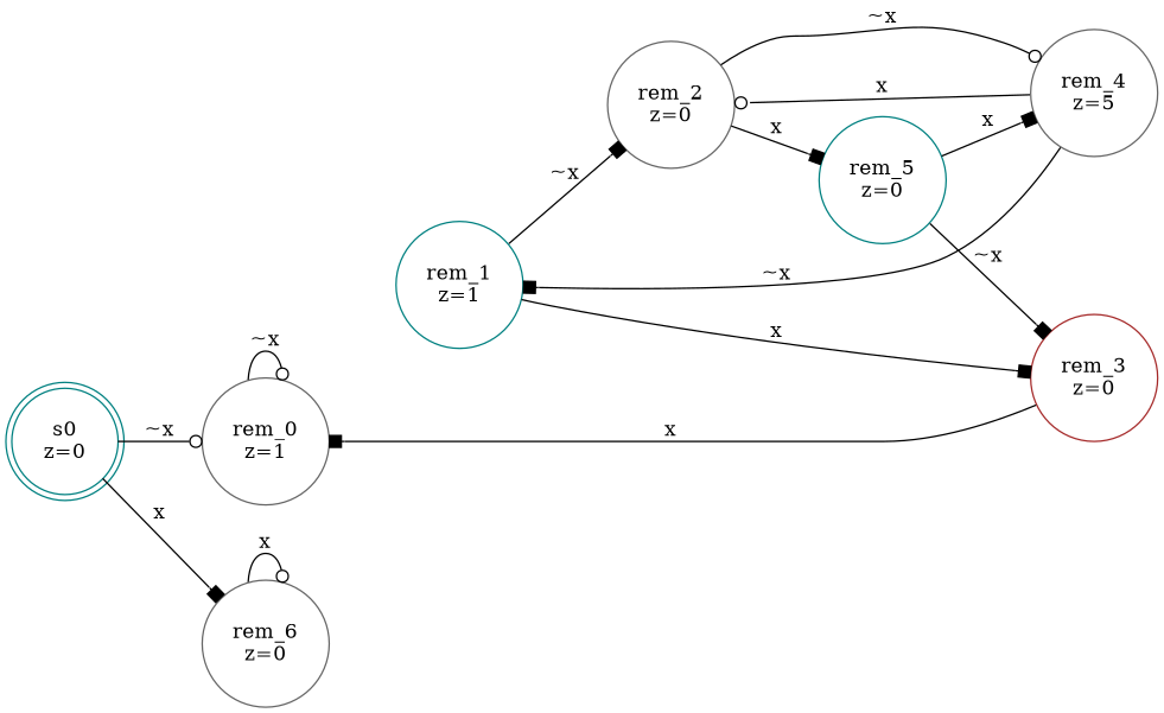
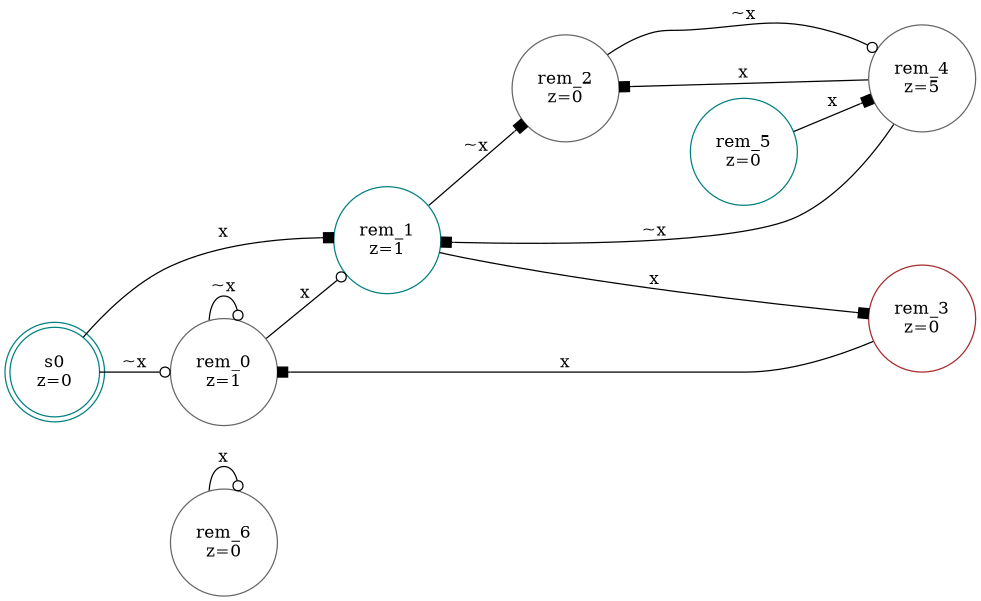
  digraph {
    inputs=x
    outputs=z
    rankdir=LR
    states="s0,rem_0,rem_1,rem_2,rem_3,rem_4,rem_5,rem_6"
    node [color=gray40 shape=circle]
    edge [arrowhead=box]
    s0 [color=teal label="\N\nz=0" shape=doublecircle]
    rem_0 [label="\N\nz=1"]
    rem_1 [color=teal label="\N\nz=1"]
    rem_2 [label="\N\nz=0"]
    rem_3 [color=brown label="\N\nz=0"]
    rem_4 [label="\N\nz=5"]
    rem_5 [color=teal label="\N\nz=0"]
    rem_6 [label="\N\nz=0"]
    s0 -> rem_0 [arrowhead=odot label="~x"]
-   s0 -> rem_6 [label=x]
+   s0 -> rem_1 [label=x]
    rem_0 -> rem_0 [arrowhead=odot label="~x"]
+   rem_0 -> rem_1 [arrowhead=odot label=x]
    rem_1 -> rem_2 [label="~x"]
    rem_1 -> rem_3 [label=x]
    rem_2 -> rem_4 [arrowhead=odot label="~x"]
-   rem_2 -> rem_5 [label=x]
    rem_3 -> rem_0 [label=x]
    rem_4 -> rem_1 [label="~x"]
-   rem_4 -> rem_2 [arrowhead=odot label=x]
-   rem_5 -> rem_3 [label="~x"]
+   rem_4 -> rem_2 [label=x]
    rem_5 -> rem_4 [label=x]
    rem_6 -> rem_6 [arrowhead=odot label=x]
  }
